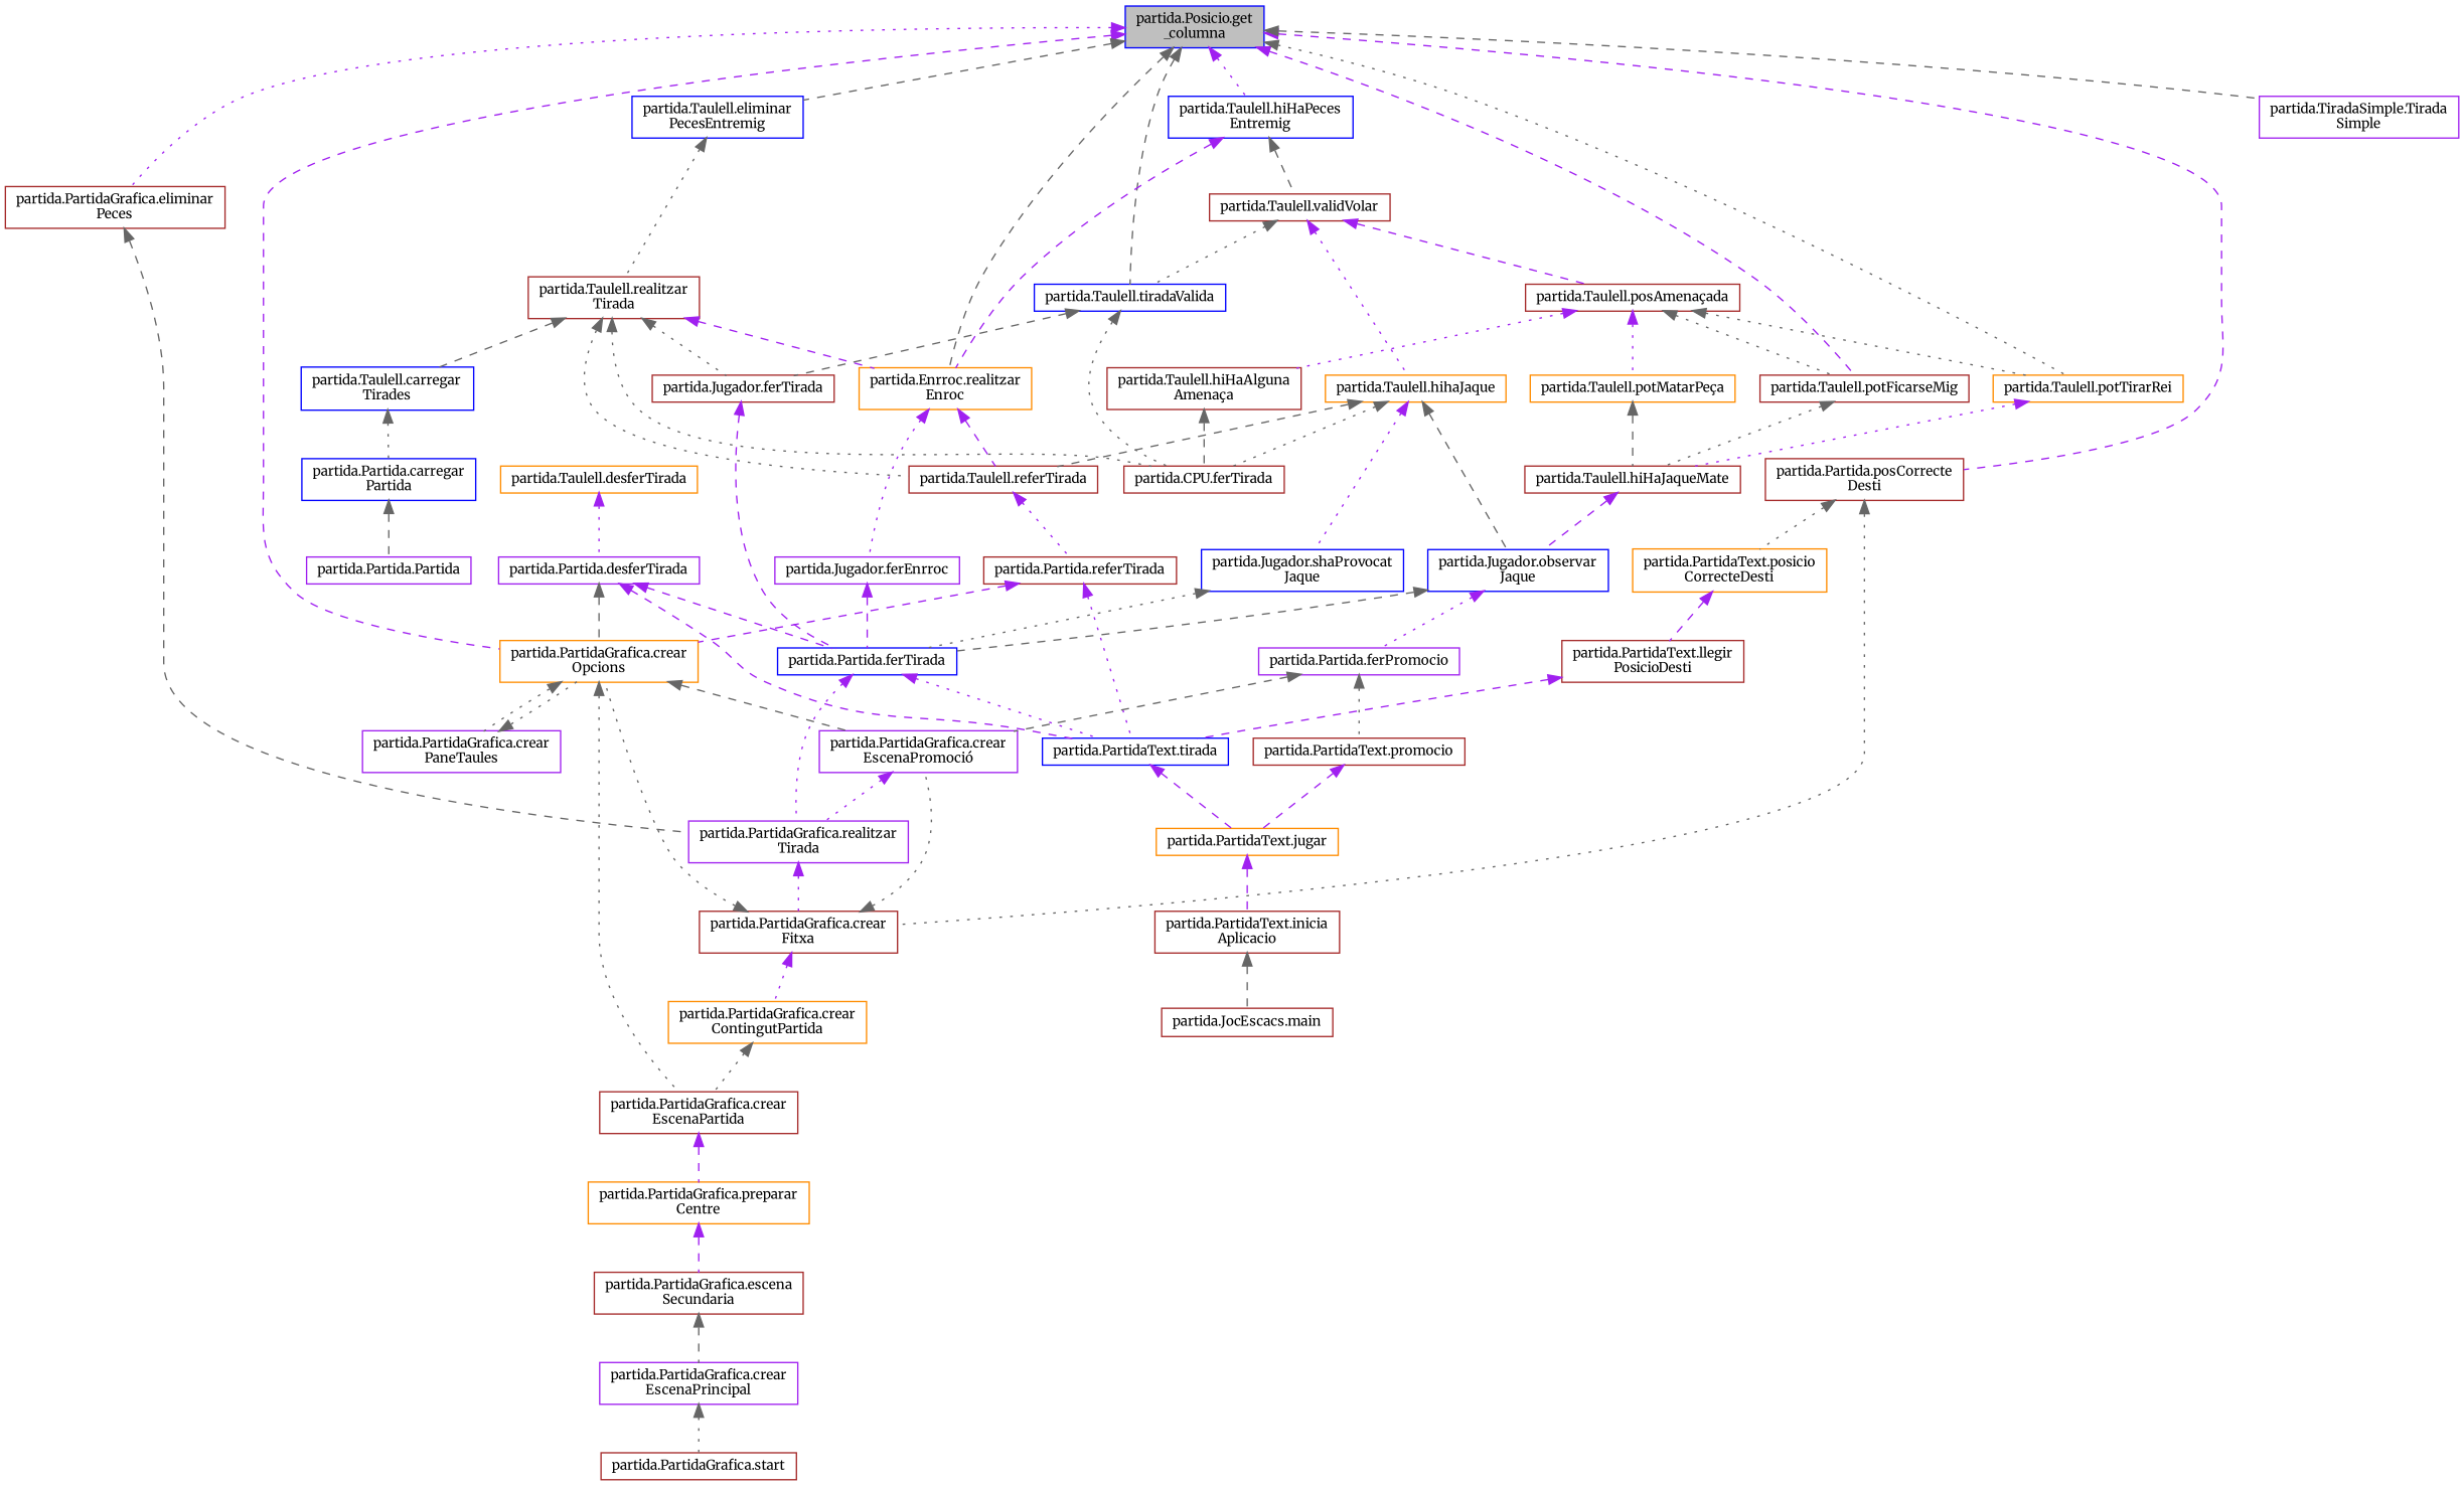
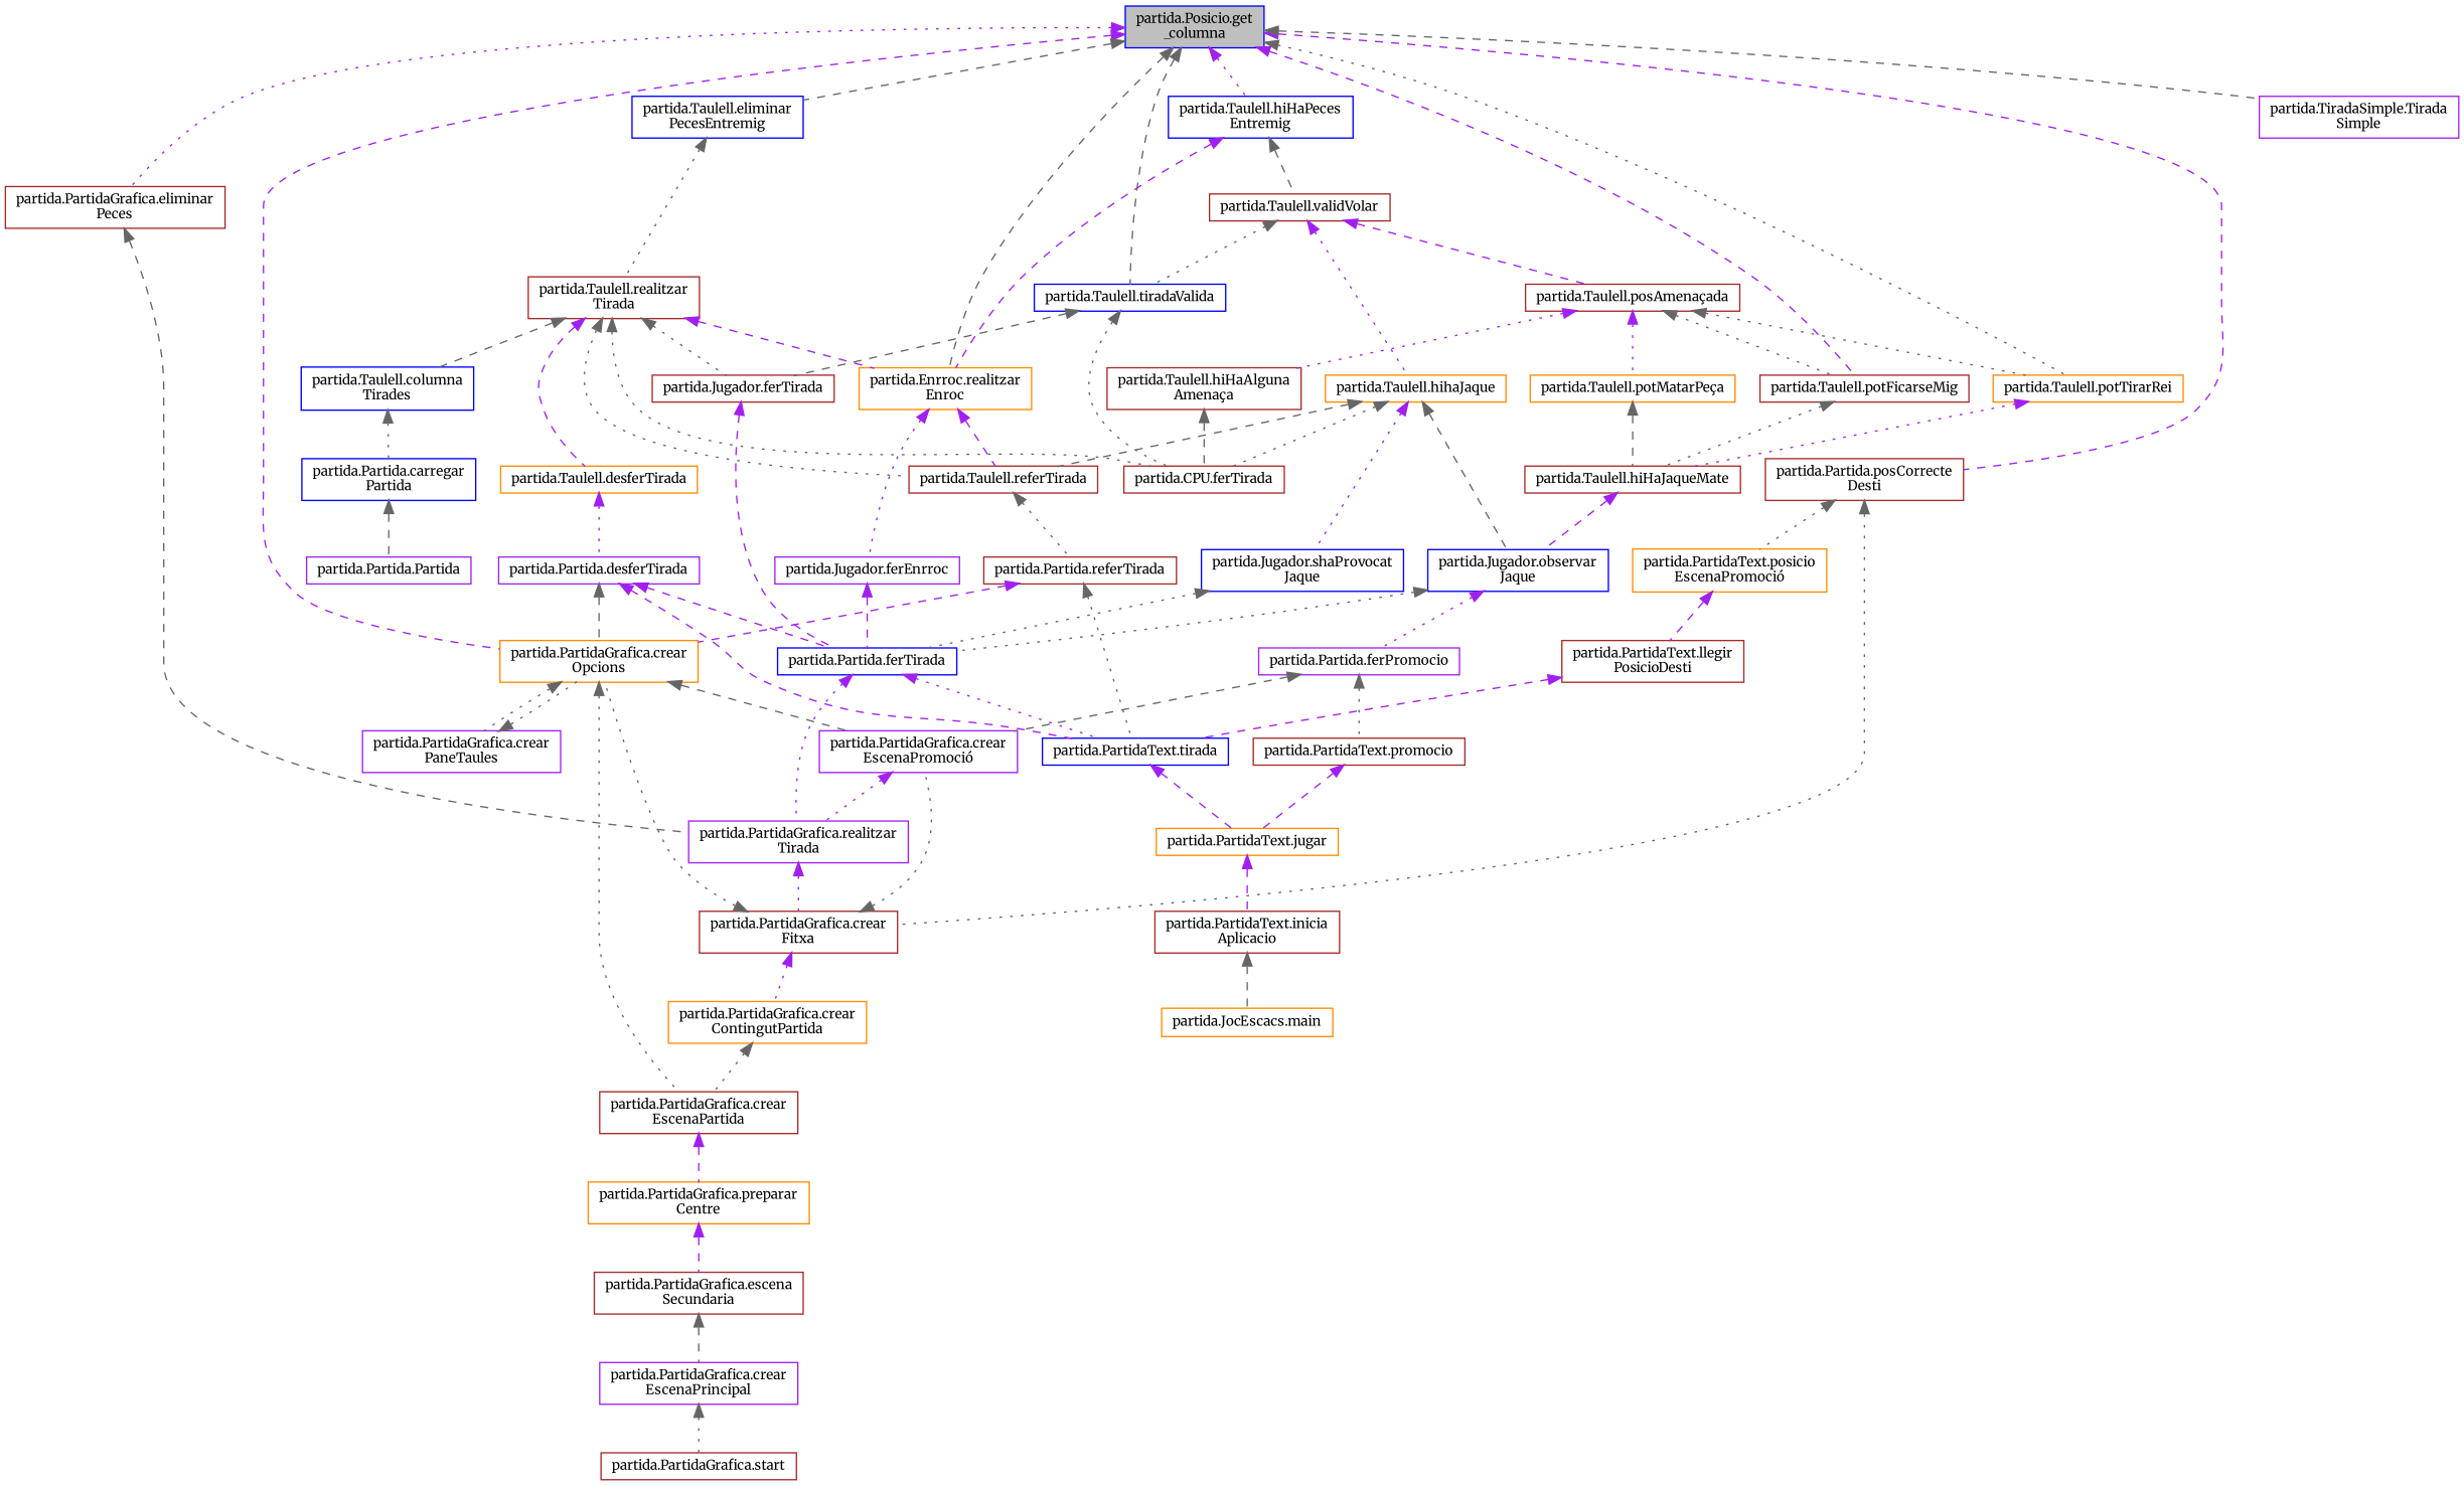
  digraph {
    fontname=Merriweather
    rankdir=TB
    node [color=brown fillcolor=white fontname=Merriweather fontsize=10 shape=record style=filled]
    edge [color=gray40 dir=back fontname=Merriweather fontsize=10 labelfontname=Helvetica labelfontsize=10 style=dashed]
    n1 [color=blue fillcolor=grey75 fontcolor=black height=0.2 label="partida.Posicio.get\l_columna" width=0.4]
    n2 [color=darkorange height=0.2 label="partida.PartidaGrafica.crear\lOpcions" width=0.4]
    n3 [height=0.2 label="partida.PartidaGrafica.eliminar\lPeces" width=0.4]
    n4 [color=blue height=0.2 label="partida.Taulell.eliminar\lPecesEntremig" width=0.4]
    n5 [color=darkorange height=0.2 label="partida.Enrroc.realitzar\lEnroc" width=0.4]
    n6 [color=blue height=0.2 label="partida.Taulell.hiHaPeces\lEntremig" width=0.4]
    n7 [height=0.2 label="partida.Taulell.potFicarseMig" width=0.4]
    n8 [color=darkorange height=0.2 label="partida.Taulell.potTirarRei" width=0.4]
    n9 [color=blue height=0.2 label="partida.Taulell.tiradaValida" width=0.4]
    n10 [height=0.2 label="partida.Partida.posCorrecte\lDesti" width=0.4]
    n11 [color=purple height=0.2 label="partida.TiradaSimple.Tirada\lSimple" width=0.4]
    n12 [height=0.2 label="partida.PartidaGrafica.crear\lEscenaPartida" width=0.4]
    n13 [color=purple height=0.2 label="partida.PartidaGrafica.crear\lEscenaPromoció" width=0.4]
    n14 [color=purple height=0.2 label="partida.PartidaGrafica.crear\lPaneTaules" width=0.4]
    n15 [color=purple height=0.2 label="partida.PartidaGrafica.realitzar\lTirada" width=0.4]
    n16 [height=0.2 label="partida.Taulell.realitzar\lTirada" width=0.4]
    n17 [height=0.2 label="partida.Taulell.referTirada" width=0.4]
    n18 [color=purple height=0.2 label="partida.Jugador.ferEnrroc" width=0.4]
    n19 [height=0.2 label="partida.Taulell.validVolar" width=0.4]
    n20 [height=0.2 label="partida.Taulell.hiHaJaqueMate" width=0.4]
    n21 [height=0.2 label="partida.CPU.ferTirada" width=0.4]
    n22 [height=0.2 label="partida.Jugador.ferTirada" width=0.4]
    n23 [height=0.2 label="partida.PartidaGrafica.crear\lFitxa" width=0.4]
-   n24 [color=darkorange height=0.2 label="partida.PartidaText.posicio\lCorrecteDesti" width=0.4]
+   n24 [color=darkorange height=0.2 label="partida.PartidaText.posicio\lEscenaPromoció" width=0.4]
    n25 [color=darkorange height=0.2 label="partida.PartidaGrafica.preparar\lCentre" width=0.4]
    n26 [height=0.2 label="partida.PartidaGrafica.escena\lSecundaria" width=0.4]
    n27 [color=purple height=0.2 label="partida.PartidaGrafica.crear\lEscenaPrincipal" width=0.4]
    n28 [height=0.2 label="partida.PartidaGrafica.start" width=0.4]
    n29 [color=darkorange height=0.2 label="partida.PartidaGrafica.crear\lContingutPartida" width=0.4]
-   n30 [color=blue height=0.2 label="partida.Taulell.carregar\lTirades" width=0.4]
+   n30 [color=blue height=0.2 label="partida.Taulell.columna\lTirades" width=0.4]
    n31 [color=darkorange height=0.2 label="partida.Taulell.desferTirada" width=0.4]
    n32 [color=blue height=0.2 label="partida.Partida.carregar\lPartida" width=0.4]
    n33 [color=purple height=0.2 label="partida.Partida.desferTirada" width=0.4]
    n34 [color=blue height=0.2 label="partida.Partida.ferTirada" width=0.4]
    n35 [height=0.2 label="partida.Partida.referTirada" width=0.4]
    n36 [color=purple height=0.2 label="partida.Partida.Partida" width=0.4]
    n37 [color=blue height=0.2 label="partida.PartidaText.tirada" width=0.4]
    n38 [color=darkorange height=0.2 label="partida.PartidaText.jugar" width=0.4]
    n39 [height=0.2 label="partida.PartidaText.inicia\lAplicacio" width=0.4]
-   n40 [height=0.2 label="partida.JocEscacs.main" width=0.4]
+   n40 [color=darkorange height=0.2 label="partida.JocEscacs.main" width=0.4]
    n41 [color=darkorange height=0.2 label="partida.Taulell.hihaJaque" width=0.4]
    n42 [height=0.2 label="partida.Taulell.posAmenaçada" width=0.4]
    n43 [color=blue height=0.2 label="partida.Jugador.observar\lJaque" width=0.4]
    n44 [color=blue height=0.2 label="partida.Jugador.shaProvocat\lJaque" width=0.4]
    n45 [height=0.2 label="partida.Taulell.hiHaAlguna\lAmenaça" width=0.4]
    n46 [color=darkorange height=0.2 label="partida.Taulell.potMatarPeça" width=0.4]
    n47 [color=purple height=0.2 label="partida.Partida.ferPromocio" width=0.4]
    n48 [height=0.2 label="partida.PartidaText.promocio" width=0.4]
    n49 [height=0.2 label="partida.PartidaText.llegir\lPosicioDesti" width=0.4]
    n1 -> n2 [color=purple]
    n1 -> n3 [color=purple style=dotted]
    n1 -> n4
    n1 -> n5
    n1 -> n6 [color=purple style=dotted]
    n1 -> n7 [color=purple]
    n1 -> n8 [style=dotted]
    n1 -> n9
    n1 -> n10 [color=purple]
    n1 -> n11
    n2 -> n12 [style=dotted]
    n2 -> n13
    n2 -> n14 [style=dotted]
    n3 -> n15
    n4 -> n16 [style=dotted]
    n5 -> n17 [color=purple]
    n5 -> n18 [color=purple style=dotted]
    n6 -> n5 [color=purple]
    n6 -> n19
    n7 -> n20 [style=dotted]
    n8 -> n20 [color=purple style=dotted]
    n9 -> n21 [style=dotted]
    n9 -> n22
    n10 -> n23 [style=dotted]
    n10 -> n24 [style=dotted]
    n12 -> n25 [color=purple]
    n13 -> n15 [color=purple style=dotted]
    n14 -> n2 [style=dotted]
    n15 -> n23 [color=purple style=dotted]
    n16 -> n5 [color=purple]
    n16 -> n17 [style=dotted]
    n16 -> n21 [style=dotted]
    n16 -> n22 [style=dotted]
    n16 -> n30
-   n17 -> n35 [color=purple style=dotted]
+   n16 -> n31 [color=purple]
+   n17 -> n35 [style=dotted]
    n18 -> n34 [color=purple]
    n19 -> n9 [style=dotted]
    n19 -> n41 [color=purple style=dotted]
    n19 -> n42 [color=purple]
    n20 -> n43 [color=purple]
    n22 -> n34 [color=purple]
    n23 -> n2 [style=dotted]
    n23 -> n13 [style=dotted]
    n23 -> n29 [color=purple style=dotted]
    n24 -> n49 [color=purple]
    n25 -> n26 [color=purple]
    n26 -> n27
    n27 -> n28 [style=dotted]
    n29 -> n12 [style=dotted]
    n30 -> n32 [style=dotted]
    n31 -> n33 [color=purple style=dotted]
    n32 -> n36
    n33 -> n2
    n33 -> n34 [color=purple]
    n33 -> n37 [color=purple]
    n34 -> n15 [color=purple style=dotted]
    n34 -> n37 [color=purple style=dotted]
    n35 -> n2 [color=purple]
-   n35 -> n37 [color=purple style=dotted]
+   n35 -> n37 [style=dotted]
    n37 -> n38 [color=purple]
    n38 -> n39 [color=purple]
    n39 -> n40
    n41 -> n17
    n41 -> n21 [style=dotted]
    n41 -> n43
    n41 -> n44 [color=purple style=dotted]
    n42 -> n7 [style=dotted]
    n42 -> n8 [style=dotted]
    n42 -> n45 [color=purple style=dotted]
    n42 -> n46 [color=purple style=dotted]
-   n43 -> n34
+   n43 -> n34 [style=dotted]
    n43 -> n47 [color=purple style=dotted]
    n44 -> n34 [style=dotted]
    n45 -> n21
    n46 -> n20
    n47 -> n13
    n47 -> n48 [style=dotted]
    n48 -> n38 [color=purple]
    n49 -> n37 [color=purple]
  }
